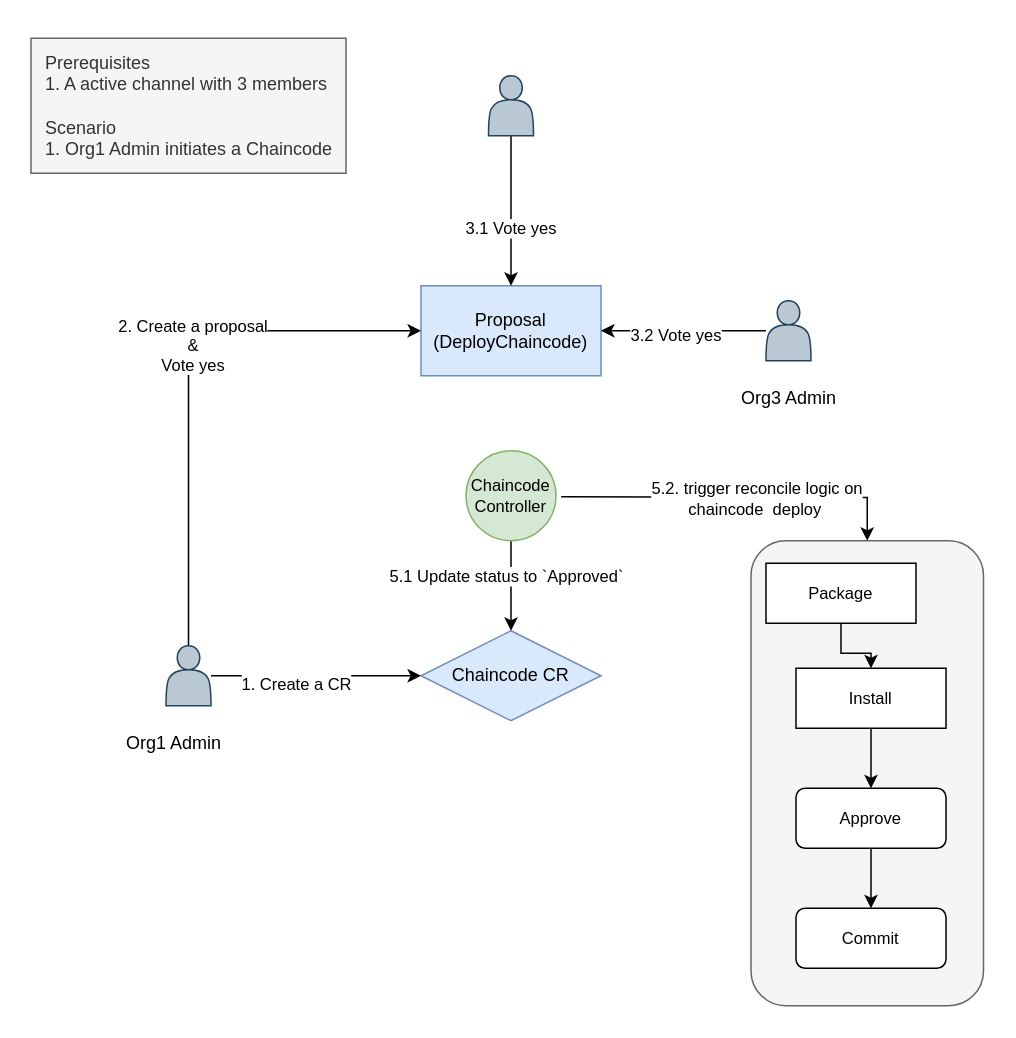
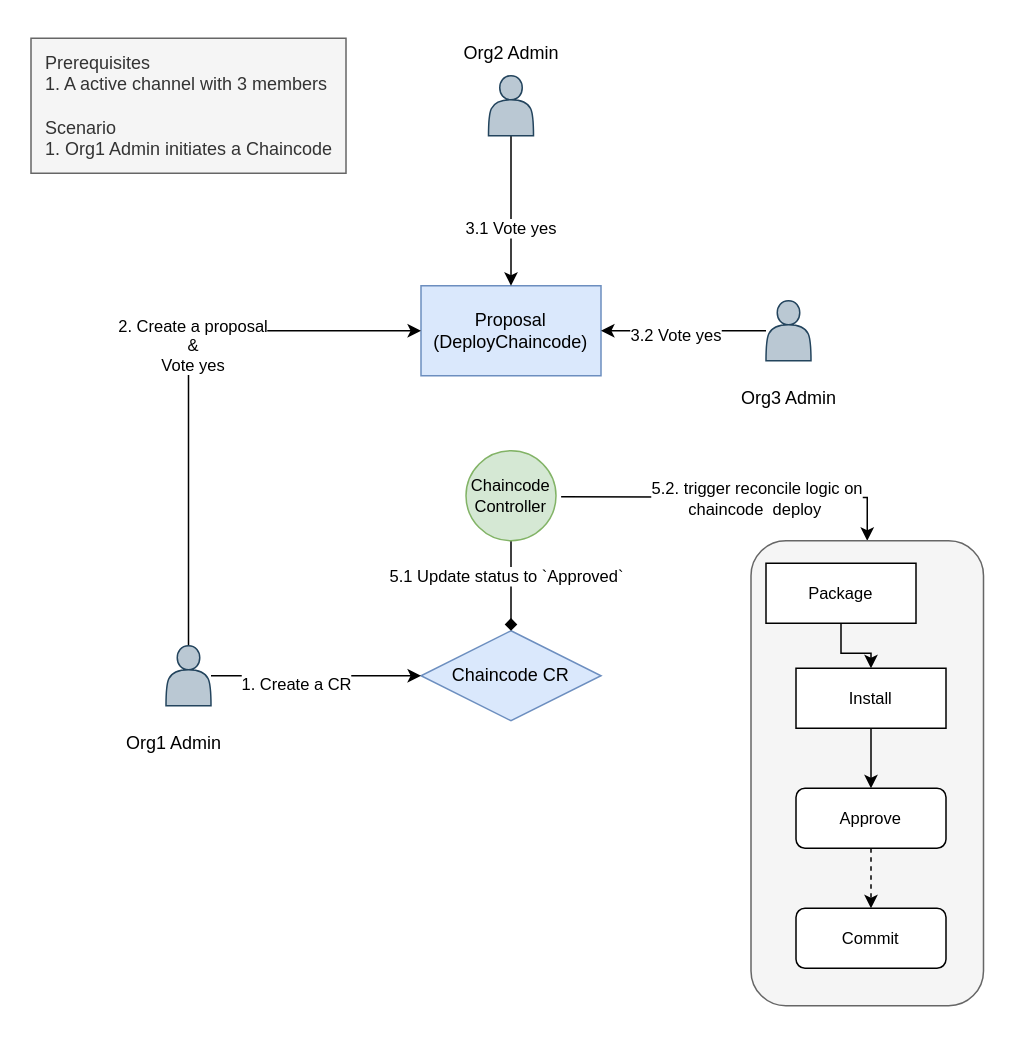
  <mxCell id="0" />
  <mxCell id="1" parent="0" />
  <mxCell id="2" value="Chaincode CR" style="rhombus;whiteSpace=wrap;html=1;fillColor=#dae8fc;strokeColor=#6c8ebf;" vertex="1" parent="1"><mxGeometry x="280" y="420" width="120" height="60" as="geometry" /></mxCell>
  <mxCell id="3" value="Proposal&lt;br&gt;(DeployChaincode)" style="rounded=0;whiteSpace=wrap;html=1;fillColor=#dae8fc;strokeColor=#6c8ebf;" vertex="1" parent="1"><mxGeometry x="280" y="190" width="120" height="60" as="geometry" /></mxCell>
  <mxCell id="4" style="edgeStyle=orthogonalEdgeStyle;rounded=0;orthogonalLoop=1;jettySize=auto;html=1;entryX=0;entryY=0.5;entryDx=0;entryDy=0;" edge="1" parent="1" source="8" target="2"><mxGeometry relative="1" as="geometry" /></mxCell>
  <mxCell id="5" value="1. Create a CR" style="edgeLabel;html=1;align=center;verticalAlign=middle;resizable=0;points=[];" vertex="1" connectable="0" parent="4"><mxGeometry x="-0.2" y="-4" relative="1" as="geometry"><mxPoint y="1" as="offset" /></mxGeometry></mxCell>
  <mxCell id="6" style="edgeStyle=orthogonalEdgeStyle;rounded=0;orthogonalLoop=1;jettySize=auto;html=1;entryX=0;entryY=0.5;entryDx=0;entryDy=0;exitX=0.5;exitY=0;exitDx=0;exitDy=0;" edge="1" parent="1" source="8" target="3"><mxGeometry relative="1" as="geometry" /></mxCell>
  <mxCell id="7" value="2. Create a proposal&lt;br&gt;&amp;amp;&lt;br&gt;Vote yes" style="edgeLabel;html=1;align=center;verticalAlign=middle;resizable=0;points=[];" vertex="1" connectable="0" parent="6"><mxGeometry x="0.106" y="-2" relative="1" as="geometry"><mxPoint y="1" as="offset" /></mxGeometry></mxCell>
  <mxCell id="8" value="" style="shape=actor;whiteSpace=wrap;html=1;fillColor=#bac8d3;strokeColor=#23445d;" vertex="1" parent="1"><mxGeometry x="110" y="430" width="30" height="40" as="geometry" /></mxCell>
  <mxCell id="9" style="edgeStyle=orthogonalEdgeStyle;rounded=0;orthogonalLoop=1;jettySize=auto;html=1;" edge="1" parent="1" source="11" target="3"><mxGeometry relative="1" as="geometry" /></mxCell>
  <mxCell id="10" value="3.2 Vote yes" style="edgeLabel;html=1;align=center;verticalAlign=middle;resizable=0;points=[];" vertex="1" connectable="0" parent="9"><mxGeometry x="0.1" y="2" relative="1" as="geometry"><mxPoint as="offset" /></mxGeometry></mxCell>
  <mxCell id="11" value="" style="shape=actor;whiteSpace=wrap;html=1;fillColor=#bac8d3;strokeColor=#23445d;" vertex="1" parent="1"><mxGeometry x="510" y="200" width="30" height="40" as="geometry" /></mxCell>
  <mxCell id="12" value="Org1 Admin" style="text;html=1;resizable=0;autosize=1;align=center;verticalAlign=middle;points=[];fillColor=none;strokeColor=none;rounded=0;" vertex="1" parent="1"><mxGeometry x="70" y="480" width="90" height="30" as="geometry" /></mxCell>
  <mxCell id="13" value="Org3 Admin" style="text;html=1;resizable=0;autosize=1;align=center;verticalAlign=middle;points=[];fillColor=none;strokeColor=none;rounded=0;" vertex="1" parent="1"><mxGeometry x="480" y="250" width="90" height="30" as="geometry" /></mxCell>
  <mxCell id="14" style="edgeStyle=orthogonalEdgeStyle;rounded=0;orthogonalLoop=1;jettySize=auto;html=1;" edge="1" parent="1" source="16" target="3"><mxGeometry relative="1" as="geometry" /></mxCell>
  <mxCell id="15" value="3.1 Vote yes" style="edgeLabel;html=1;align=center;verticalAlign=middle;resizable=0;points=[];" vertex="1" connectable="0" parent="14"><mxGeometry x="0.21" y="-1" relative="1" as="geometry"><mxPoint as="offset" /></mxGeometry></mxCell>
  <mxCell id="16" value="" style="shape=actor;whiteSpace=wrap;html=1;fillColor=#bac8d3;strokeColor=#23445d;" vertex="1" parent="1"><mxGeometry x="325" y="50" width="30" height="40" as="geometry" /></mxCell>
- <mxCell id="18" style="edgeStyle=orthogonalEdgeStyle;rounded=0;orthogonalLoop=1;jettySize=auto;html=1;exitX=0.5;exitY=1;exitDx=0;exitDy=0;" edge="1" parent="1" source="22" target="2"><mxGeometry relative="1" as="geometry"><mxPoint x="340" y="390" as="sourcePoint" /></mxGeometry></mxCell>
+ <mxCell id="17" value="Org2 Admin" style="text;html=1;resizable=0;autosize=1;align=center;verticalAlign=middle;points=[];fillColor=none;strokeColor=none;rounded=0;" vertex="1" parent="1"><mxGeometry x="295" y="20" width="90" height="30" as="geometry" /></mxCell>
+ <mxCell id="18" style="edgeStyle=orthogonalEdgeStyle;rounded=0;orthogonalLoop=1;jettySize=auto;html=1;exitX=0.5;exitY=1;exitDx=0;exitDy=0;endArrow=diamond;" edge="1" parent="1" source="22" target="2"><mxGeometry relative="1" as="geometry"><mxPoint x="340" y="390" as="sourcePoint" /></mxGeometry></mxCell>
  <mxCell id="19" value="5.1 Update status to `Approved`" style="edgeLabel;html=1;align=center;verticalAlign=middle;resizable=0;points=[];fontSize=11;" vertex="1" connectable="0" parent="18"><mxGeometry x="-0.233" y="-4" relative="1" as="geometry"><mxPoint as="offset" /></mxGeometry></mxCell>
  <mxCell id="20" style="edgeStyle=orthogonalEdgeStyle;rounded=0;orthogonalLoop=1;jettySize=auto;html=1;entryX=0.5;entryY=0;entryDx=0;entryDy=0;fontSize=11;" edge="1" parent="1" target="23"><mxGeometry relative="1" as="geometry"><mxPoint x="373.42" y="330.6" as="sourcePoint" /><mxPoint x="550" y="339.35" as="targetPoint" /></mxGeometry></mxCell>
  <mxCell id="21" value="5.2. trigger reconcile logic on &lt;br&gt;chaincode&amp;nbsp; deploy&amp;nbsp;" style="edgeLabel;html=1;align=center;verticalAlign=middle;resizable=0;points=[];fontSize=11;" vertex="1" connectable="0" parent="20"><mxGeometry x="0.114" y="-1" relative="1" as="geometry"><mxPoint as="offset" /></mxGeometry></mxCell>
  <mxCell id="22" value="Chaincode&lt;br&gt;Controller" style="ellipse;whiteSpace=wrap;html=1;aspect=fixed;fontSize=11;fillColor=#d5e8d4;strokeColor=#82b366;" vertex="1" parent="1"><mxGeometry x="310" y="300" width="60" height="60" as="geometry" /></mxCell>
  <mxCell id="23" value="" style="rounded=1;whiteSpace=wrap;html=1;fontSize=11;fillColor=#f5f5f5;fontColor=#333333;strokeColor=#666666;" vertex="1" parent="1"><mxGeometry x="500" y="360" width="155" height="310" as="geometry" /></mxCell>
  <mxCell id="24" style="edgeStyle=orthogonalEdgeStyle;rounded=0;orthogonalLoop=1;jettySize=auto;html=1;fontSize=11;" edge="1" parent="1" source="25" target="27"><mxGeometry relative="1" as="geometry" /></mxCell>
  <mxCell id="25" value="Package" style="rounded=0;whiteSpace=wrap;html=1;fontSize=11;" vertex="1" parent="1"><mxGeometry x="510" y="375" width="100" height="40" as="geometry" /></mxCell>
  <mxCell id="26" style="edgeStyle=orthogonalEdgeStyle;rounded=0;orthogonalLoop=1;jettySize=auto;html=1;fontSize=11;" edge="1" parent="1" source="27" target="29"><mxGeometry relative="1" as="geometry" /></mxCell>
  <mxCell id="27" value="Install" style="rounded=0;whiteSpace=wrap;html=1;fontSize=11;" vertex="1" parent="1"><mxGeometry x="530" y="445" width="100" height="40" as="geometry" /></mxCell>
- <mxCell id="28" style="edgeStyle=orthogonalEdgeStyle;rounded=0;orthogonalLoop=1;jettySize=auto;html=1;fontSize=11;" edge="1" parent="1" source="29" target="30"><mxGeometry relative="1" as="geometry" /></mxCell>
+ <mxCell id="28" style="edgeStyle=orthogonalEdgeStyle;rounded=0;orthogonalLoop=1;jettySize=auto;html=1;fontSize=11;dashed=1;" edge="1" parent="1" source="29" target="30"><mxGeometry relative="1" as="geometry" /></mxCell>
  <mxCell id="29" value="Approve" style="whiteSpace=wrap;html=1;fontSize=11;rounded=1;" vertex="1" parent="1"><mxGeometry x="530" y="525" width="100" height="40" as="geometry" /></mxCell>
  <mxCell id="30" value="Commit" style="whiteSpace=wrap;html=1;fontSize=11;rounded=1;" vertex="1" parent="1"><mxGeometry x="530" y="605" width="100" height="40" as="geometry" /></mxCell>
  <mxCell id="31" value="&lt;div style=&quot;text-align: left;&quot;&gt;&lt;span style=&quot;font-size: 12px;&quot;&gt;Prerequisites&lt;/span&gt;&lt;br&gt;&lt;/div&gt;&lt;div style=&quot;text-align: left; font-size: 12px;&quot;&gt;&lt;span style=&quot;background-color: initial;&quot;&gt;&lt;font style=&quot;font-size: 12px;&quot;&gt;1. A active channel with 3 members&lt;/font&gt;&lt;/span&gt;&lt;/div&gt;&lt;div style=&quot;text-align: left; font-size: 12px;&quot;&gt;&lt;span style=&quot;background-color: initial;&quot;&gt;&lt;font style=&quot;font-size: 12px;&quot;&gt;&lt;br&gt;&lt;/font&gt;&lt;/span&gt;&lt;/div&gt;&lt;div style=&quot;text-align: left; font-size: 12px;&quot;&gt;&lt;span style=&quot;background-color: initial;&quot;&gt;&lt;font style=&quot;font-size: 12px;&quot;&gt;Scenario&lt;/font&gt;&lt;/span&gt;&lt;/div&gt;&lt;div style=&quot;text-align: left; font-size: 12px;&quot;&gt;&lt;span style=&quot;background-color: initial;&quot;&gt;&lt;font style=&quot;font-size: 12px;&quot;&gt;1. Org1 Admin initiates a Chaincode&lt;/font&gt;&lt;/span&gt;&lt;/div&gt;" style="text;html=1;resizable=0;autosize=1;align=center;verticalAlign=middle;points=[];fillColor=#f5f5f5;strokeColor=#666666;rounded=0;fontSize=11;fontColor=#333333;" vertex="1" parent="1"><mxGeometry x="20" y="25" width="210" height="90" as="geometry" /></mxCell>
